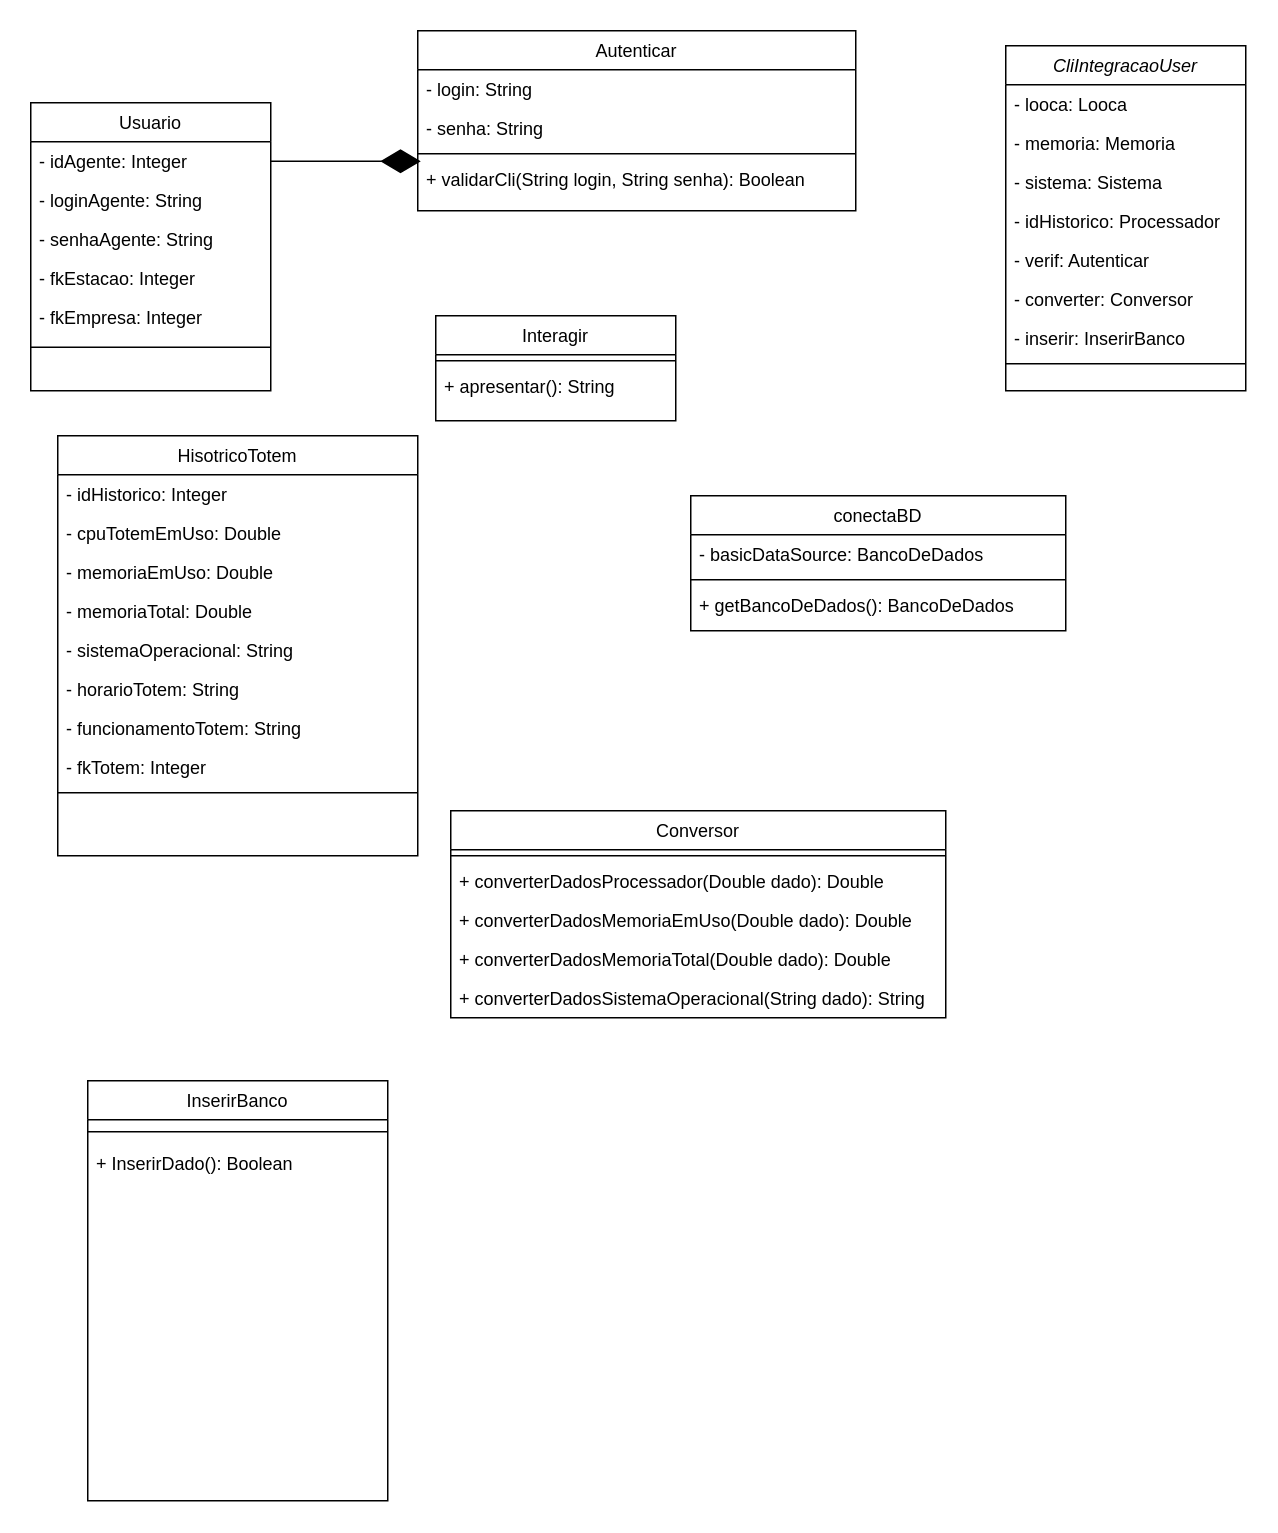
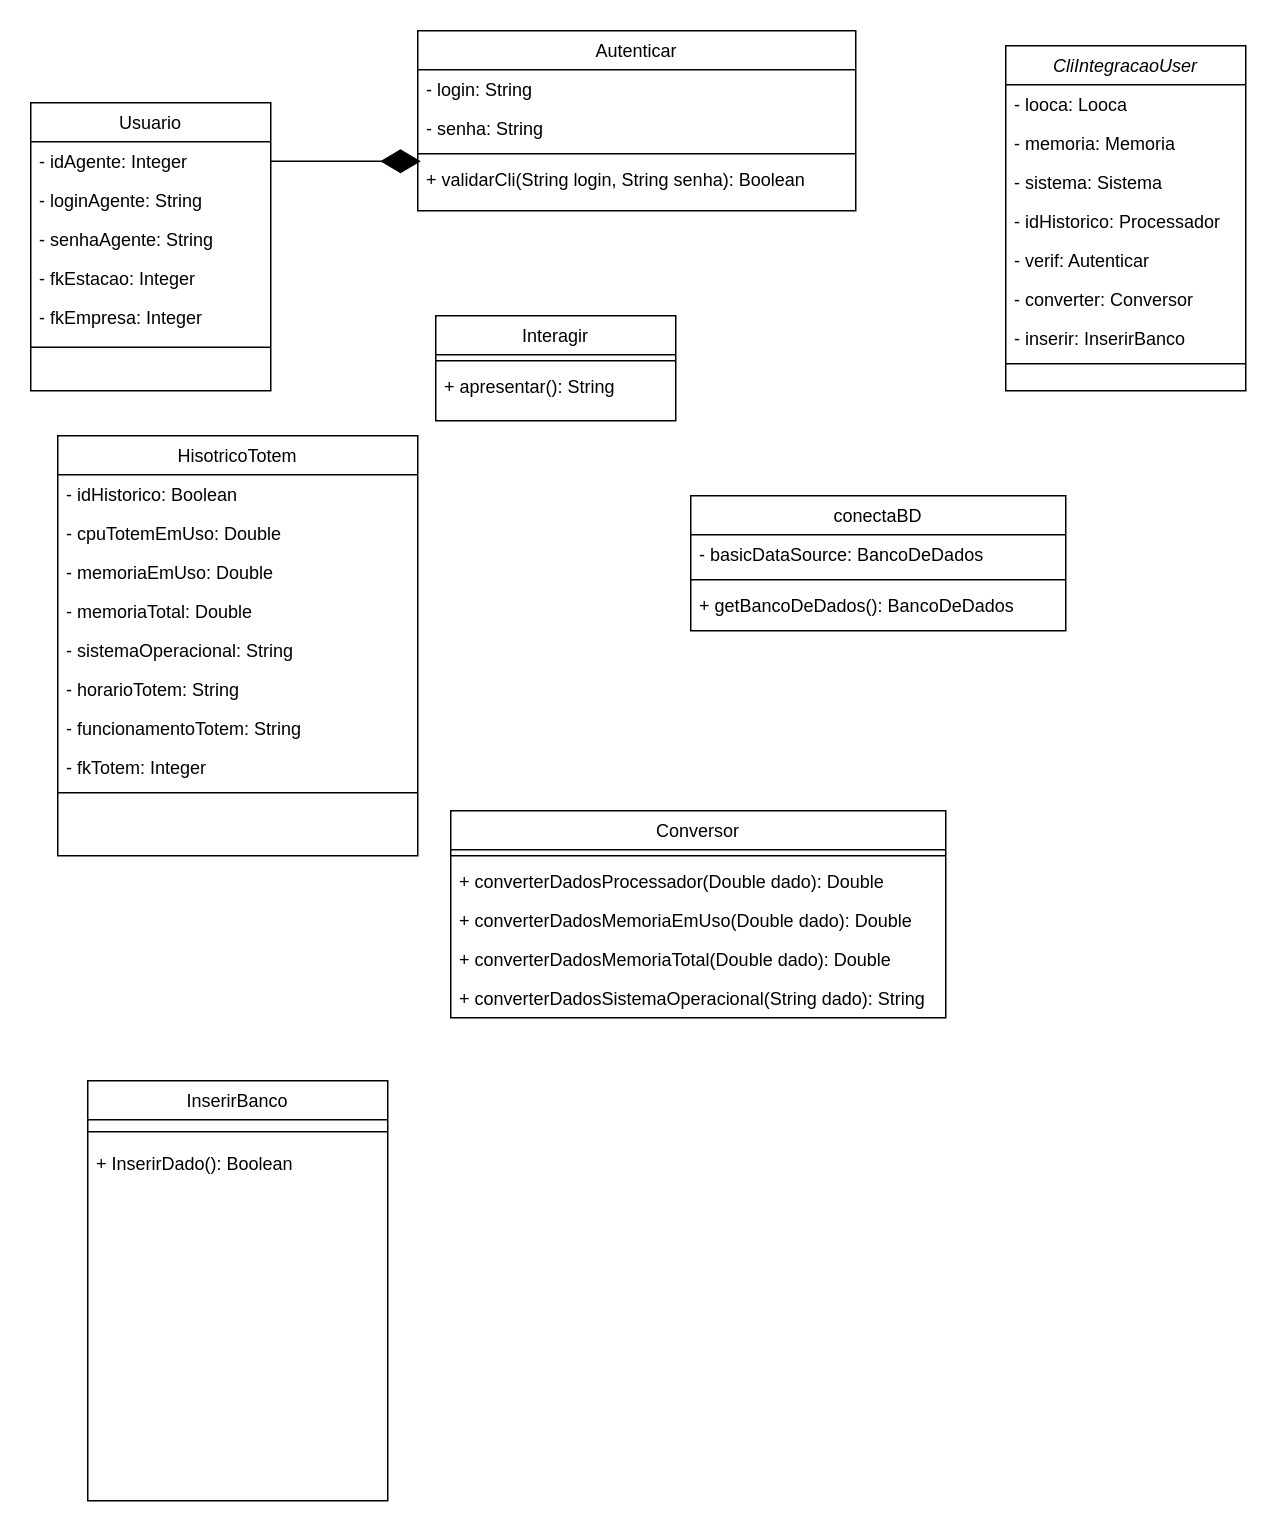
  <mxCell id="0" />
  <mxCell id="1" parent="0" />
  <mxCell id="2" value="CliIntegracaoUser" style="swimlane;fontStyle=2;align=center;verticalAlign=top;childLayout=stackLayout;horizontal=1;startSize=26;horizontalStack=0;resizeParent=1;resizeLast=0;collapsible=1;marginBottom=0;rounded=0;shadow=0;strokeWidth=1;" parent="1" vertex="1"><mxGeometry x="670" y="30" width="160" height="230" as="geometry"><mxRectangle x="230" y="140" width="160" height="26" as="alternateBounds" /></mxGeometry></mxCell>
  <mxCell id="3" value="- looca: Looca" style="text;align=left;verticalAlign=top;spacingLeft=4;spacingRight=4;overflow=hidden;rotatable=0;points=[[0,0.5],[1,0.5]];portConstraint=eastwest;" parent="2" vertex="1"><mxGeometry y="26" width="160" height="26" as="geometry" /></mxCell>
  <mxCell id="4" value="- memoria: Memoria" style="text;align=left;verticalAlign=top;spacingLeft=4;spacingRight=4;overflow=hidden;rotatable=0;points=[[0,0.5],[1,0.5]];portConstraint=eastwest;rounded=0;shadow=0;html=0;" parent="2" vertex="1"><mxGeometry y="52" width="160" height="26" as="geometry" /></mxCell>
  <mxCell id="5" value="- sistema: Sistema" style="text;align=left;verticalAlign=top;spacingLeft=4;spacingRight=4;overflow=hidden;rotatable=0;points=[[0,0.5],[1,0.5]];portConstraint=eastwest;rounded=0;shadow=0;html=0;" parent="2" vertex="1"><mxGeometry y="78" width="160" height="26" as="geometry" /></mxCell>
  <mxCell id="6" value="- idHistorico: Processador" style="text;align=left;verticalAlign=top;spacingLeft=4;spacingRight=4;overflow=hidden;rotatable=0;points=[[0,0.5],[1,0.5]];portConstraint=eastwest;rounded=0;shadow=0;html=0;" vertex="1" parent="2"><mxGeometry y="104" width="160" height="26" as="geometry" /></mxCell>
  <mxCell id="7" value="- verif: Autenticar" style="text;align=left;verticalAlign=top;spacingLeft=4;spacingRight=4;overflow=hidden;rotatable=0;points=[[0,0.5],[1,0.5]];portConstraint=eastwest;rounded=0;shadow=0;html=0;" vertex="1" parent="2"><mxGeometry y="130" width="160" height="26" as="geometry" /></mxCell>
  <mxCell id="8" value="- converter: Conversor" style="text;align=left;verticalAlign=top;spacingLeft=4;spacingRight=4;overflow=hidden;rotatable=0;points=[[0,0.5],[1,0.5]];portConstraint=eastwest;rounded=0;shadow=0;html=0;" vertex="1" parent="2"><mxGeometry y="156" width="160" height="26" as="geometry" /></mxCell>
  <mxCell id="9" value="- inserir: InserirBanco" style="text;align=left;verticalAlign=top;spacingLeft=4;spacingRight=4;overflow=hidden;rotatable=0;points=[[0,0.5],[1,0.5]];portConstraint=eastwest;rounded=0;shadow=0;html=0;" vertex="1" parent="2"><mxGeometry y="182" width="160" height="26" as="geometry" /></mxCell>
  <mxCell id="10" value="" style="line;html=1;strokeWidth=1;align=left;verticalAlign=middle;spacingTop=-1;spacingLeft=3;spacingRight=3;rotatable=0;labelPosition=right;points=[];portConstraint=eastwest;" parent="2" vertex="1"><mxGeometry y="208" width="160" height="8" as="geometry" /></mxCell>
  <mxCell id="11" value="conectaBD" style="swimlane;fontStyle=0;align=center;verticalAlign=top;childLayout=stackLayout;horizontal=1;startSize=26;horizontalStack=0;resizeParent=1;resizeLast=0;collapsible=1;marginBottom=0;rounded=0;shadow=0;strokeWidth=1;" parent="1" vertex="1"><mxGeometry x="460" y="330" width="250" height="90" as="geometry"><mxRectangle x="130" y="380" width="160" height="26" as="alternateBounds" /></mxGeometry></mxCell>
  <mxCell id="12" value="- basicDataSource: BancoDeDados" style="text;align=left;verticalAlign=top;spacingLeft=4;spacingRight=4;overflow=hidden;rotatable=0;points=[[0,0.5],[1,0.5]];portConstraint=eastwest;" parent="11" vertex="1"><mxGeometry y="26" width="250" height="26" as="geometry" /></mxCell>
  <mxCell id="13" value="" style="line;html=1;strokeWidth=1;align=left;verticalAlign=middle;spacingTop=-1;spacingLeft=3;spacingRight=3;rotatable=0;labelPosition=right;points=[];portConstraint=eastwest;" parent="11" vertex="1"><mxGeometry y="52" width="250" height="8" as="geometry" /></mxCell>
  <mxCell id="14" value="+ getBancoDeDados(): BancoDeDados" style="text;align=left;verticalAlign=top;spacingLeft=4;spacingRight=4;overflow=hidden;rotatable=0;points=[[0,0.5],[1,0.5]];portConstraint=eastwest;" parent="11" vertex="1"><mxGeometry y="60" width="250" height="26" as="geometry" /></mxCell>
  <mxCell id="15" value="InserirBanco" style="swimlane;fontStyle=0;align=center;verticalAlign=top;childLayout=stackLayout;horizontal=1;startSize=26;horizontalStack=0;resizeParent=1;resizeLast=0;collapsible=1;marginBottom=0;rounded=0;shadow=0;strokeWidth=1;" parent="1" vertex="1"><mxGeometry x="58" y="720" width="200" height="280" as="geometry"><mxRectangle x="340" y="380" width="170" height="26" as="alternateBounds" /></mxGeometry></mxCell>
  <mxCell id="16" value="" style="line;html=1;strokeWidth=1;align=left;verticalAlign=middle;spacingTop=-1;spacingLeft=3;spacingRight=3;rotatable=0;labelPosition=right;points=[];portConstraint=eastwest;" parent="15" vertex="1"><mxGeometry y="26" width="200" height="16" as="geometry" /></mxCell>
  <mxCell id="17" value="+ InserirDado(): Boolean" style="text;align=left;verticalAlign=top;spacingLeft=4;spacingRight=4;overflow=hidden;rotatable=0;points=[[0,0.5],[1,0.5]];portConstraint=eastwest;" vertex="1" parent="15"><mxGeometry y="42" width="200" height="26" as="geometry" /></mxCell>
  <mxCell id="18" value="Autenticar" style="swimlane;fontStyle=0;align=center;verticalAlign=top;childLayout=stackLayout;horizontal=1;startSize=26;horizontalStack=0;resizeParent=1;resizeLast=0;collapsible=1;marginBottom=0;rounded=0;shadow=0;strokeWidth=1;" parent="1" vertex="1"><mxGeometry x="278" y="20" width="292" height="120" as="geometry"><mxRectangle x="550" y="140" width="160" height="26" as="alternateBounds" /></mxGeometry></mxCell>
  <mxCell id="19" value="- login: String" style="text;align=left;verticalAlign=top;spacingLeft=4;spacingRight=4;overflow=hidden;rotatable=0;points=[[0,0.5],[1,0.5]];portConstraint=eastwest;" parent="18" vertex="1"><mxGeometry y="26" width="292" height="26" as="geometry" /></mxCell>
  <mxCell id="20" value="- senha: String" style="text;align=left;verticalAlign=top;spacingLeft=4;spacingRight=4;overflow=hidden;rotatable=0;points=[[0,0.5],[1,0.5]];portConstraint=eastwest;rounded=0;shadow=0;html=0;" parent="18" vertex="1"><mxGeometry y="52" width="292" height="26" as="geometry" /></mxCell>
  <mxCell id="21" value="" style="line;html=1;strokeWidth=1;align=left;verticalAlign=middle;spacingTop=-1;spacingLeft=3;spacingRight=3;rotatable=0;labelPosition=right;points=[];portConstraint=eastwest;" parent="18" vertex="1"><mxGeometry y="78" width="292" height="8" as="geometry" /></mxCell>
  <mxCell id="22" value="+ validarCli(String login, String senha): Boolean" style="text;align=left;verticalAlign=top;spacingLeft=4;spacingRight=4;overflow=hidden;rotatable=0;points=[[0,0.5],[1,0.5]];portConstraint=eastwest;" parent="18" vertex="1"><mxGeometry y="86" width="292" height="26" as="geometry" /></mxCell>
  <mxCell id="23" value="Usuario" style="swimlane;fontStyle=0;align=center;verticalAlign=top;childLayout=stackLayout;horizontal=1;startSize=26;horizontalStack=0;resizeParent=1;resizeLast=0;collapsible=1;marginBottom=0;rounded=0;shadow=0;strokeWidth=1;" vertex="1" parent="1"><mxGeometry x="20" y="68" width="160" height="192" as="geometry"><mxRectangle x="340" y="380" width="170" height="26" as="alternateBounds" /></mxGeometry></mxCell>
  <mxCell id="24" value="- idAgente: Integer" style="text;align=left;verticalAlign=top;spacingLeft=4;spacingRight=4;overflow=hidden;rotatable=0;points=[[0,0.5],[1,0.5]];portConstraint=eastwest;" vertex="1" parent="23"><mxGeometry y="26" width="160" height="26" as="geometry" /></mxCell>
  <mxCell id="25" value="- loginAgente: String" style="text;align=left;verticalAlign=top;spacingLeft=4;spacingRight=4;overflow=hidden;rotatable=0;points=[[0,0.5],[1,0.5]];portConstraint=eastwest;" vertex="1" parent="23"><mxGeometry y="52" width="160" height="26" as="geometry" /></mxCell>
  <mxCell id="26" value="- senhaAgente: String" style="text;align=left;verticalAlign=top;spacingLeft=4;spacingRight=4;overflow=hidden;rotatable=0;points=[[0,0.5],[1,0.5]];portConstraint=eastwest;" vertex="1" parent="23"><mxGeometry y="78" width="160" height="26" as="geometry" /></mxCell>
  <mxCell id="27" value="- fkEstacao: Integer" style="text;align=left;verticalAlign=top;spacingLeft=4;spacingRight=4;overflow=hidden;rotatable=0;points=[[0,0.5],[1,0.5]];portConstraint=eastwest;" vertex="1" parent="23"><mxGeometry y="104" width="160" height="26" as="geometry" /></mxCell>
  <mxCell id="28" value="- fkEmpresa: Integer" style="text;align=left;verticalAlign=top;spacingLeft=4;spacingRight=4;overflow=hidden;rotatable=0;points=[[0,0.5],[1,0.5]];portConstraint=eastwest;" vertex="1" parent="23"><mxGeometry y="130" width="160" height="26" as="geometry" /></mxCell>
  <mxCell id="29" value="" style="line;html=1;strokeWidth=1;align=left;verticalAlign=middle;spacingTop=-1;spacingLeft=3;spacingRight=3;rotatable=0;labelPosition=right;points=[];portConstraint=eastwest;" vertex="1" parent="23"><mxGeometry y="156" width="160" height="14" as="geometry" /></mxCell>
  <mxCell id="30" value="Interagir" style="swimlane;fontStyle=0;align=center;verticalAlign=top;childLayout=stackLayout;horizontal=1;startSize=26;horizontalStack=0;resizeParent=1;resizeLast=0;collapsible=1;marginBottom=0;rounded=0;shadow=0;strokeWidth=1;" vertex="1" parent="1"><mxGeometry x="290" y="210" width="160" height="70" as="geometry"><mxRectangle x="340" y="380" width="170" height="26" as="alternateBounds" /></mxGeometry></mxCell>
  <mxCell id="31" value="" style="line;html=1;strokeWidth=1;align=left;verticalAlign=middle;spacingTop=-1;spacingLeft=3;spacingRight=3;rotatable=0;labelPosition=right;points=[];portConstraint=eastwest;" vertex="1" parent="30"><mxGeometry y="26" width="160" height="8" as="geometry" /></mxCell>
  <mxCell id="32" value="+ apresentar(): String" style="text;align=left;verticalAlign=top;spacingLeft=4;spacingRight=4;overflow=hidden;rotatable=0;points=[[0,0.5],[1,0.5]];portConstraint=eastwest;" vertex="1" parent="30"><mxGeometry y="34" width="160" height="26" as="geometry" /></mxCell>
  <mxCell id="33" value="Conversor" style="swimlane;fontStyle=0;align=center;verticalAlign=top;childLayout=stackLayout;horizontal=1;startSize=26;horizontalStack=0;resizeParent=1;resizeLast=0;collapsible=1;marginBottom=0;rounded=0;shadow=0;strokeWidth=1;" vertex="1" parent="1"><mxGeometry x="300" y="540" width="330" height="138" as="geometry"><mxRectangle x="340" y="380" width="170" height="26" as="alternateBounds" /></mxGeometry></mxCell>
  <mxCell id="34" value="" style="line;html=1;strokeWidth=1;align=left;verticalAlign=middle;spacingTop=-1;spacingLeft=3;spacingRight=3;rotatable=0;labelPosition=right;points=[];portConstraint=eastwest;" vertex="1" parent="33"><mxGeometry y="26" width="330" height="8" as="geometry" /></mxCell>
  <mxCell id="35" value="+ converterDadosProcessador(Double dado): Double" style="text;align=left;verticalAlign=top;spacingLeft=4;spacingRight=4;overflow=hidden;rotatable=0;points=[[0,0.5],[1,0.5]];portConstraint=eastwest;" vertex="1" parent="33"><mxGeometry y="34" width="330" height="26" as="geometry" /></mxCell>
  <mxCell id="36" value="+ converterDadosMemoriaEmUso(Double dado): Double" style="text;align=left;verticalAlign=top;spacingLeft=4;spacingRight=4;overflow=hidden;rotatable=0;points=[[0,0.5],[1,0.5]];portConstraint=eastwest;" vertex="1" parent="33"><mxGeometry y="60" width="330" height="26" as="geometry" /></mxCell>
  <mxCell id="37" value="+ converterDadosMemoriaTotal(Double dado): Double" style="text;align=left;verticalAlign=top;spacingLeft=4;spacingRight=4;overflow=hidden;rotatable=0;points=[[0,0.5],[1,0.5]];portConstraint=eastwest;" vertex="1" parent="33"><mxGeometry y="86" width="330" height="26" as="geometry" /></mxCell>
  <mxCell id="38" value="+ converterDadosSistemaOperacional(String dado): String" style="text;align=left;verticalAlign=top;spacingLeft=4;spacingRight=4;overflow=hidden;rotatable=0;points=[[0,0.5],[1,0.5]];portConstraint=eastwest;" vertex="1" parent="33"><mxGeometry y="112" width="330" height="26" as="geometry" /></mxCell>
  <mxCell id="39" value="" style="endArrow=diamondThin;endFill=1;endSize=24;html=1;exitX=1;exitY=0.5;exitDx=0;exitDy=0;" edge="1" parent="1" source="24"><mxGeometry width="160" relative="1" as="geometry"><mxPoint x="100" y="140" as="sourcePoint" /><mxPoint x="280" y="107" as="targetPoint" /></mxGeometry></mxCell>
  <mxCell id="40" value="HisotricoTotem" style="swimlane;fontStyle=0;align=center;verticalAlign=top;childLayout=stackLayout;horizontal=1;startSize=26;horizontalStack=0;resizeParent=1;resizeLast=0;collapsible=1;marginBottom=0;rounded=0;shadow=0;strokeWidth=1;" vertex="1" parent="1"><mxGeometry x="38" y="290" width="240" height="280" as="geometry"><mxRectangle x="340" y="380" width="170" height="26" as="alternateBounds" /></mxGeometry></mxCell>
- <mxCell id="41" value="- idHistorico: Integer" style="text;align=left;verticalAlign=top;spacingLeft=4;spacingRight=4;overflow=hidden;rotatable=0;points=[[0,0.5],[1,0.5]];portConstraint=eastwest;" vertex="1" parent="40"><mxGeometry y="26" width="240" height="26" as="geometry" /></mxCell>
+ <mxCell id="41" value="- idHistorico: Boolean" style="text;align=left;verticalAlign=top;spacingLeft=4;spacingRight=4;overflow=hidden;rotatable=0;points=[[0,0.5],[1,0.5]];portConstraint=eastwest;" vertex="1" parent="40"><mxGeometry y="26" width="240" height="26" as="geometry" /></mxCell>
  <mxCell id="42" value="- cpuTotemEmUso: Double" style="text;align=left;verticalAlign=top;spacingLeft=4;spacingRight=4;overflow=hidden;rotatable=0;points=[[0,0.5],[1,0.5]];portConstraint=eastwest;" vertex="1" parent="40"><mxGeometry y="52" width="240" height="26" as="geometry" /></mxCell>
  <mxCell id="43" value="- memoriaEmUso: Double" style="text;align=left;verticalAlign=top;spacingLeft=4;spacingRight=4;overflow=hidden;rotatable=0;points=[[0,0.5],[1,0.5]];portConstraint=eastwest;" vertex="1" parent="40"><mxGeometry y="78" width="240" height="26" as="geometry" /></mxCell>
  <mxCell id="44" value="- memoriaTotal: Double" style="text;align=left;verticalAlign=top;spacingLeft=4;spacingRight=4;overflow=hidden;rotatable=0;points=[[0,0.5],[1,0.5]];portConstraint=eastwest;" vertex="1" parent="40"><mxGeometry y="104" width="240" height="26" as="geometry" /></mxCell>
  <mxCell id="45" value="- sistemaOperacional: String" style="text;align=left;verticalAlign=top;spacingLeft=4;spacingRight=4;overflow=hidden;rotatable=0;points=[[0,0.5],[1,0.5]];portConstraint=eastwest;" vertex="1" parent="40"><mxGeometry y="130" width="240" height="26" as="geometry" /></mxCell>
  <mxCell id="46" value="- horarioTotem: String" style="text;align=left;verticalAlign=top;spacingLeft=4;spacingRight=4;overflow=hidden;rotatable=0;points=[[0,0.5],[1,0.5]];portConstraint=eastwest;" vertex="1" parent="40"><mxGeometry y="156" width="240" height="26" as="geometry" /></mxCell>
  <mxCell id="47" value="- funcionamentoTotem: String" style="text;align=left;verticalAlign=top;spacingLeft=4;spacingRight=4;overflow=hidden;rotatable=0;points=[[0,0.5],[1,0.5]];portConstraint=eastwest;" vertex="1" parent="40"><mxGeometry y="182" width="240" height="26" as="geometry" /></mxCell>
  <mxCell id="48" value="- fkTotem: Integer" style="text;align=left;verticalAlign=top;spacingLeft=4;spacingRight=4;overflow=hidden;rotatable=0;points=[[0,0.5],[1,0.5]];portConstraint=eastwest;" vertex="1" parent="40"><mxGeometry y="208" width="240" height="26" as="geometry" /></mxCell>
  <mxCell id="49" value="" style="line;html=1;strokeWidth=1;align=left;verticalAlign=middle;spacingTop=-1;spacingLeft=3;spacingRight=3;rotatable=0;labelPosition=right;points=[];portConstraint=eastwest;" vertex="1" parent="40"><mxGeometry y="234" width="240" height="8" as="geometry" /></mxCell>
